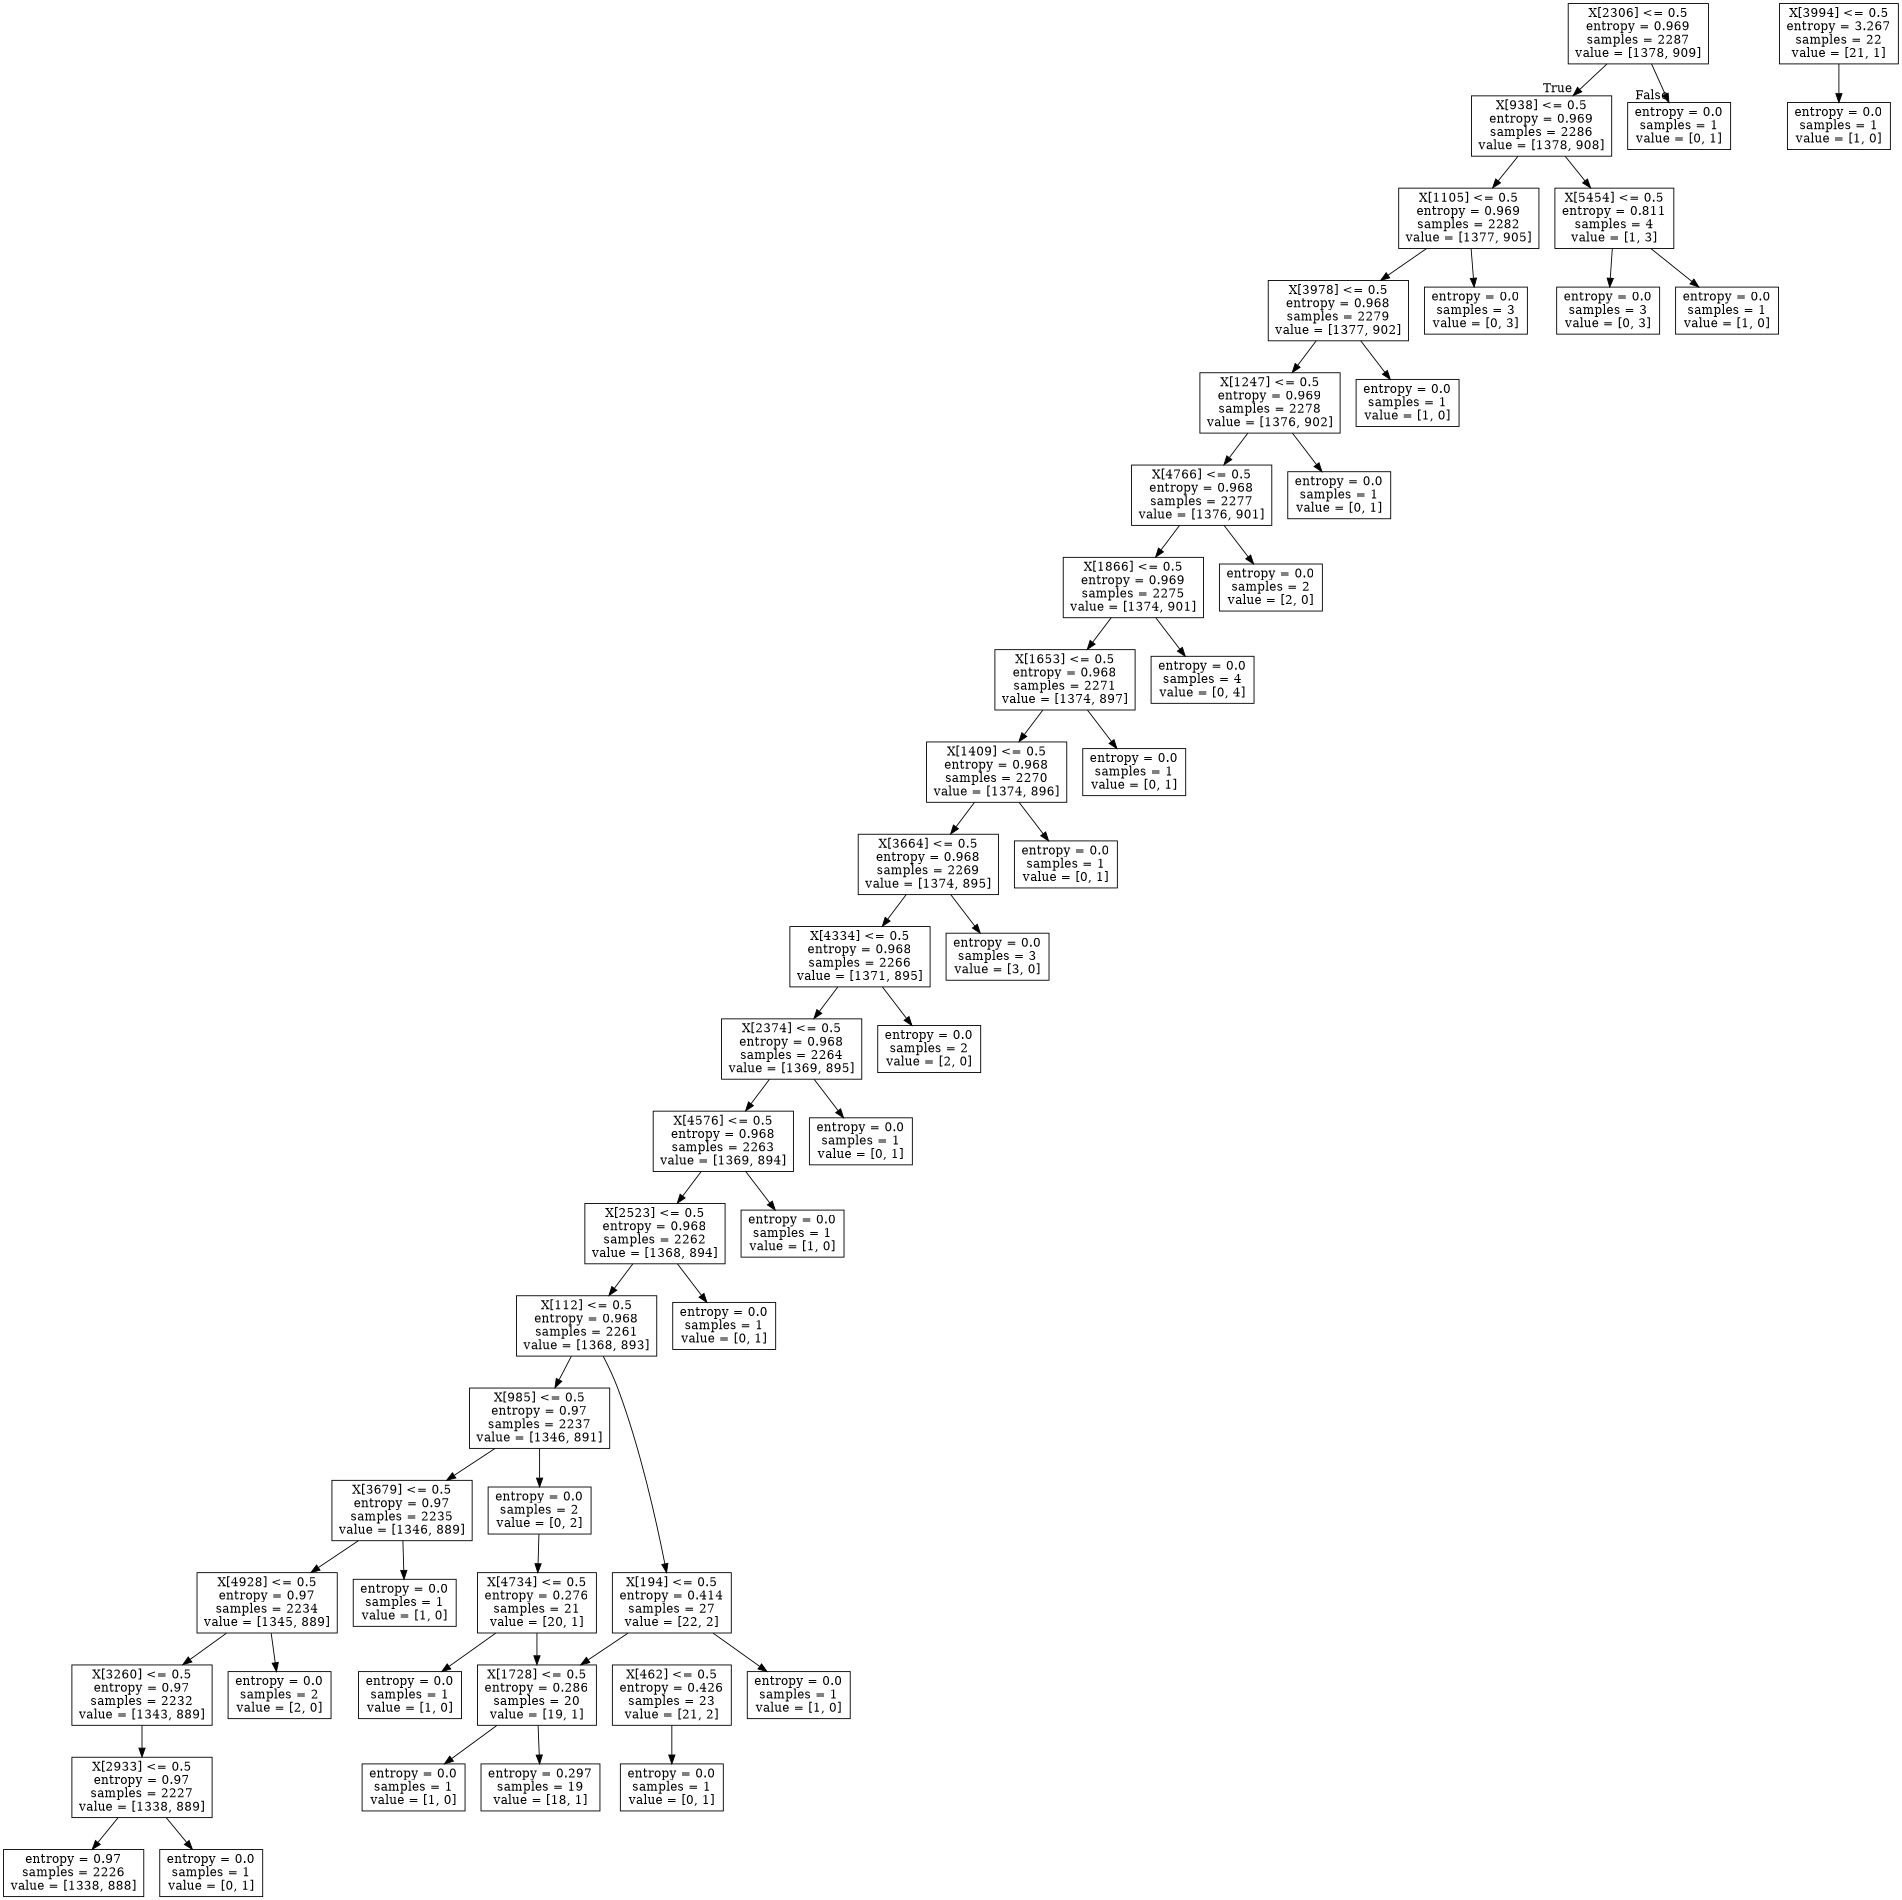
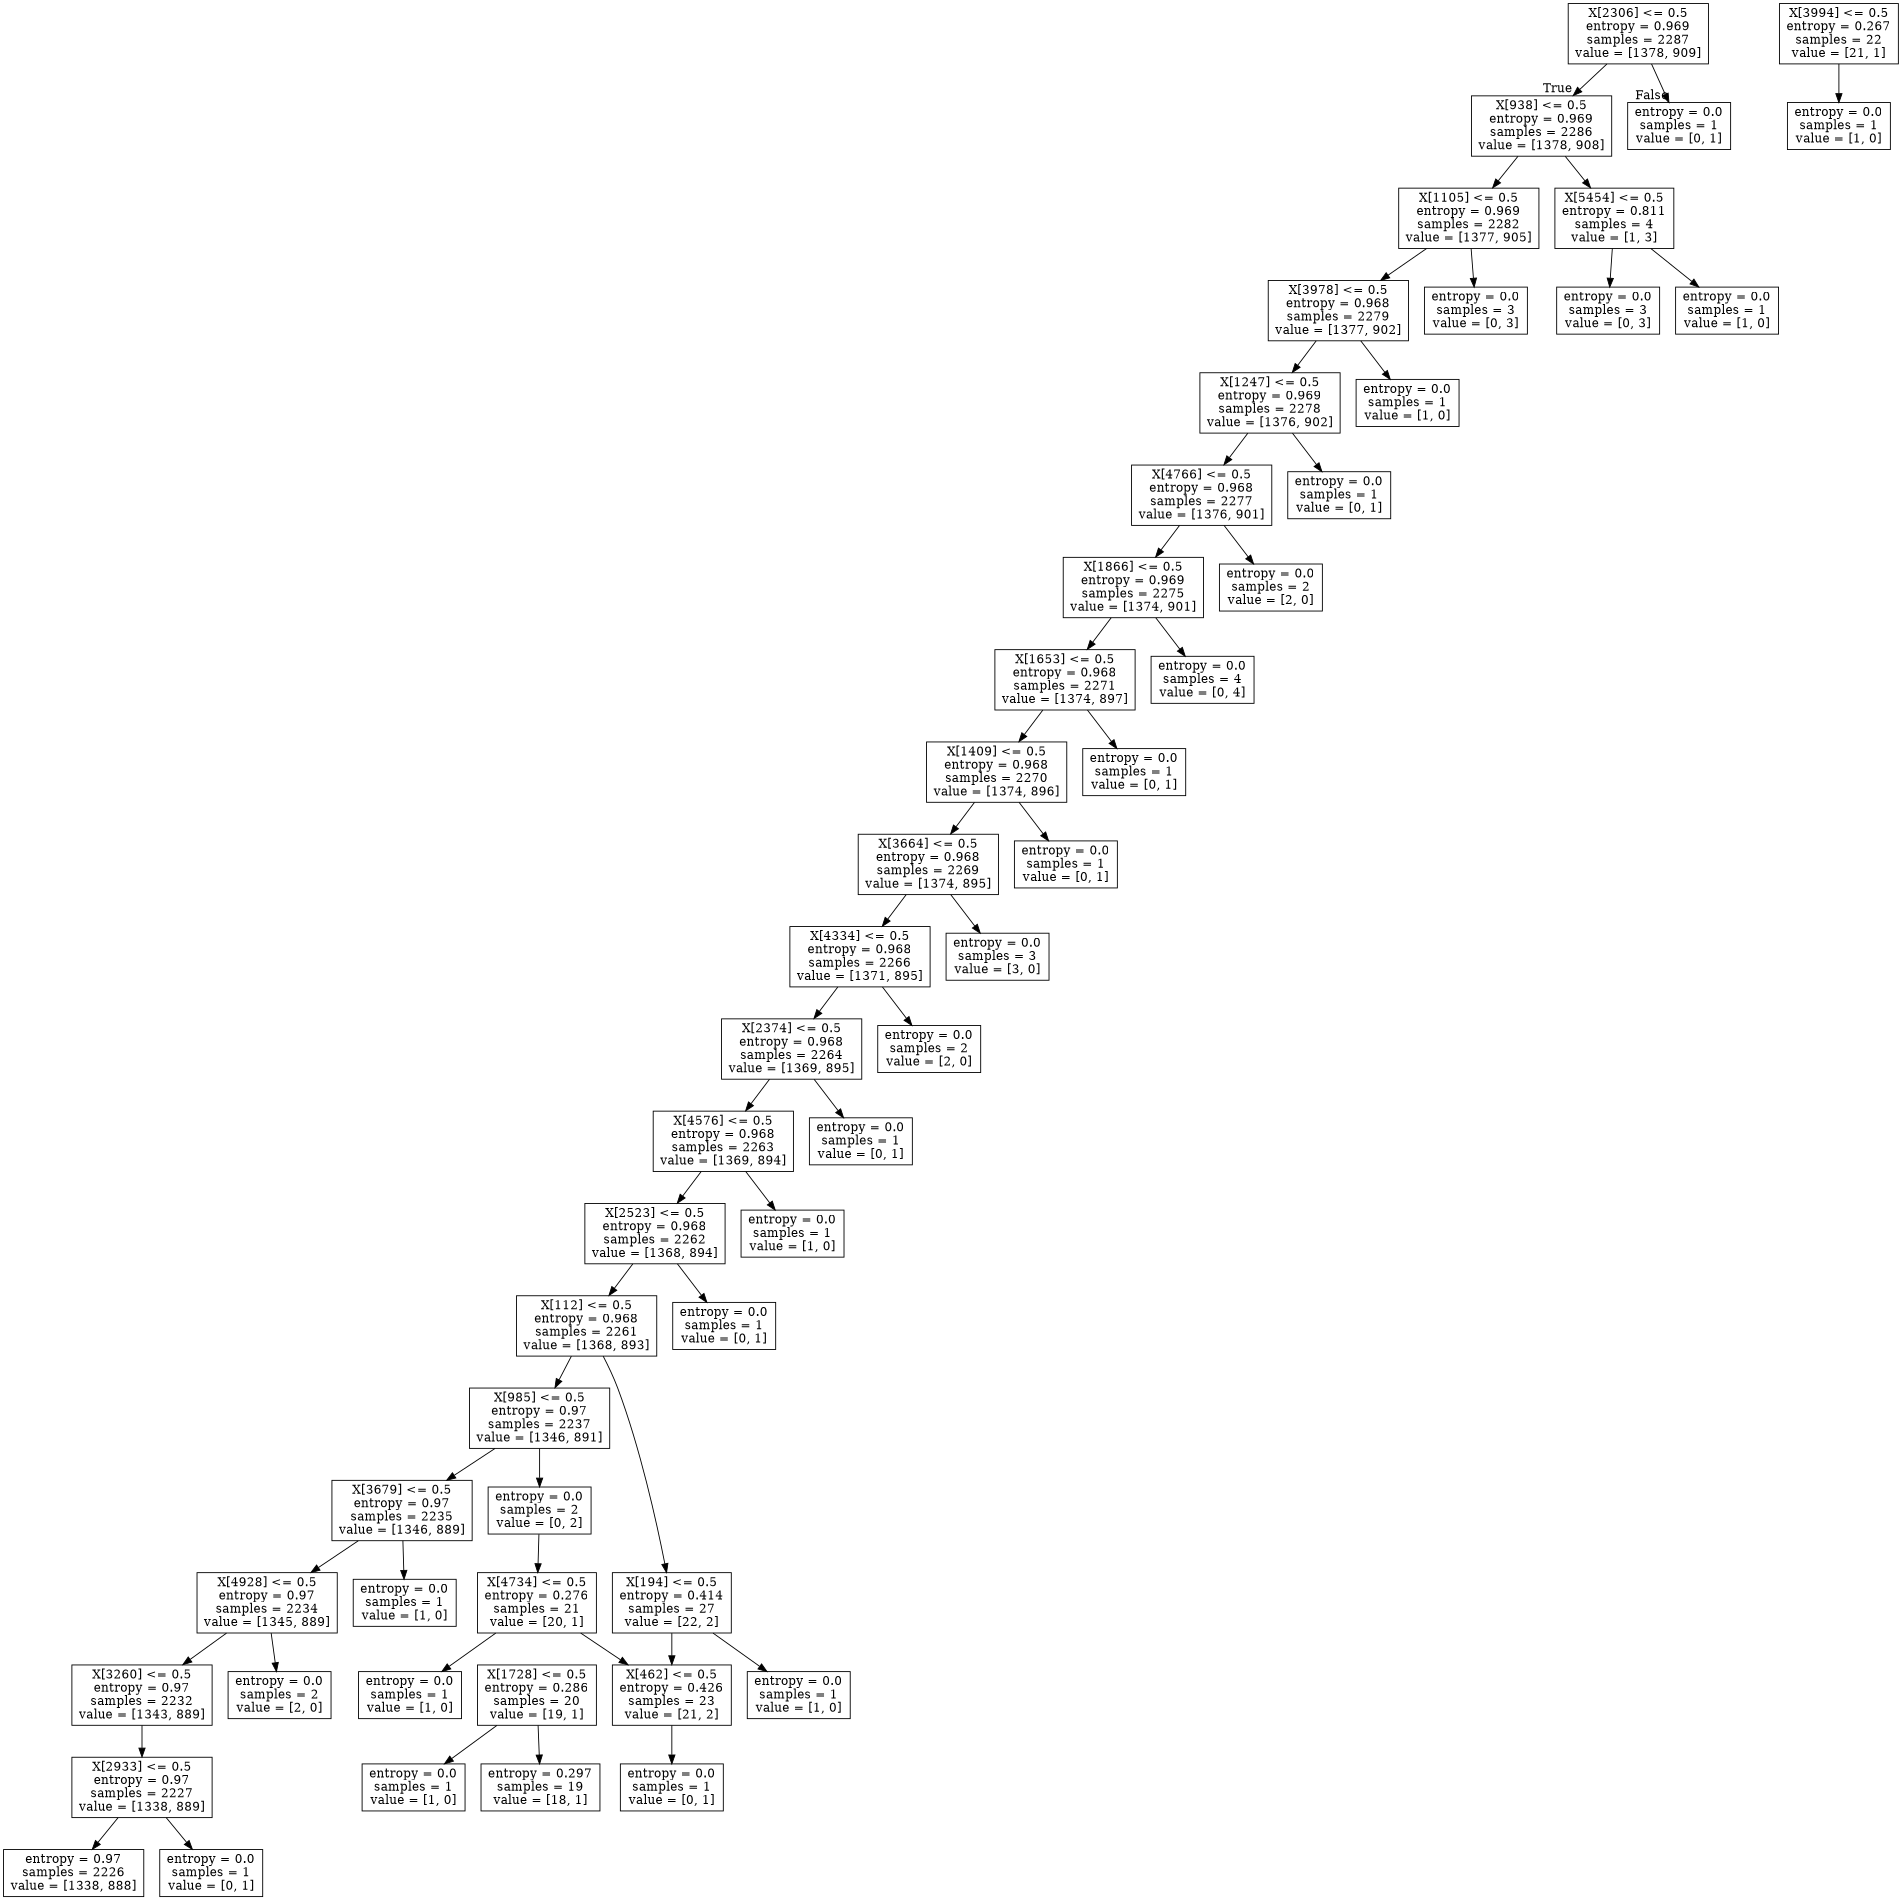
  digraph {
    node [shape=box]
    n1 [label="X[2306] <= 0.5\nentropy = 0.969\nsamples = 2287\nvalue = [1378, 909]"]
    n2 [label="X[938] <= 0.5\nentropy = 0.969\nsamples = 2286\nvalue = [1378, 908]"]
    n3 [label="entropy = 0.0\nsamples = 1\nvalue = [0, 1]"]
    n4 [label="X[1105] <= 0.5\nentropy = 0.969\nsamples = 2282\nvalue = [1377, 905]"]
    n5 [label="X[5454] <= 0.5\nentropy = 0.811\nsamples = 4\nvalue = [1, 3]"]
    n6 [label="X[3978] <= 0.5\nentropy = 0.968\nsamples = 2279\nvalue = [1377, 902]"]
    n7 [label="entropy = 0.0\nsamples = 3\nvalue = [0, 3]"]
    n8 [label="entropy = 0.0\nsamples = 3\nvalue = [0, 3]"]
    n9 [label="entropy = 0.0\nsamples = 1\nvalue = [1, 0]"]
    n10 [label="X[1247] <= 0.5\nentropy = 0.969\nsamples = 2278\nvalue = [1376, 902]"]
    n11 [label="entropy = 0.0\nsamples = 1\nvalue = [1, 0]"]
    n12 [label="X[4766] <= 0.5\nentropy = 0.968\nsamples = 2277\nvalue = [1376, 901]"]
    n13 [label="entropy = 0.0\nsamples = 1\nvalue = [0, 1]"]
    n14 [label="X[1866] <= 0.5\nentropy = 0.969\nsamples = 2275\nvalue = [1374, 901]"]
    n15 [label="entropy = 0.0\nsamples = 2\nvalue = [2, 0]"]
    n16 [label="X[1653] <= 0.5\nentropy = 0.968\nsamples = 2271\nvalue = [1374, 897]"]
    n17 [label="entropy = 0.0\nsamples = 4\nvalue = [0, 4]"]
    n18 [label="X[1409] <= 0.5\nentropy = 0.968\nsamples = 2270\nvalue = [1374, 896]"]
    n19 [label="entropy = 0.0\nsamples = 1\nvalue = [0, 1]"]
    n20 [label="X[3664] <= 0.5\nentropy = 0.968\nsamples = 2269\nvalue = [1374, 895]"]
    n21 [label="entropy = 0.0\nsamples = 1\nvalue = [0, 1]"]
    n22 [label="X[4334] <= 0.5\nentropy = 0.968\nsamples = 2266\nvalue = [1371, 895]"]
    n23 [label="entropy = 0.0\nsamples = 3\nvalue = [3, 0]"]
    n24 [label="X[2374] <= 0.5\nentropy = 0.968\nsamples = 2264\nvalue = [1369, 895]"]
    n25 [label="entropy = 0.0\nsamples = 2\nvalue = [2, 0]"]
    n26 [label="X[4576] <= 0.5\nentropy = 0.968\nsamples = 2263\nvalue = [1369, 894]"]
    n27 [label="entropy = 0.0\nsamples = 1\nvalue = [0, 1]"]
    n28 [label="X[2523] <= 0.5\nentropy = 0.968\nsamples = 2262\nvalue = [1368, 894]"]
    n29 [label="entropy = 0.0\nsamples = 1\nvalue = [1, 0]"]
    n30 [label="X[112] <= 0.5\nentropy = 0.968\nsamples = 2261\nvalue = [1368, 893]"]
    n31 [label="entropy = 0.0\nsamples = 1\nvalue = [0, 1]"]
    n32 [label="X[985] <= 0.5\nentropy = 0.97\nsamples = 2237\nvalue = [1346, 891]"]
    n33 [label="X[194] <= 0.5\nentropy = 0.414\nsamples = 27\nvalue = [22, 2]"]
    n34 [label="X[3679] <= 0.5\nentropy = 0.97\nsamples = 2235\nvalue = [1346, 889]"]
    n35 [label="entropy = 0.0\nsamples = 2\nvalue = [0, 2]"]
    n36 [label="X[462] <= 0.5\nentropy = 0.426\nsamples = 23\nvalue = [21, 2]"]
    n37 [label="entropy = 0.0\nsamples = 1\nvalue = [1, 0]"]
    n38 [label="X[4928] <= 0.5\nentropy = 0.97\nsamples = 2234\nvalue = [1345, 889]"]
    n39 [label="entropy = 0.0\nsamples = 1\nvalue = [1, 0]"]
    n40 [label="X[4734] <= 0.5\nentropy = 0.276\nsamples = 21\nvalue = [20, 1]"]
    n41 [label="X[3260] <= 0.5\nentropy = 0.97\nsamples = 2232\nvalue = [1343, 889]"]
    n42 [label="entropy = 0.0\nsamples = 2\nvalue = [2, 0]"]
    n43 [label="X[2933] <= 0.5\nentropy = 0.97\nsamples = 2227\nvalue = [1338, 889]"]
    n44 [label="entropy = 0.97\nsamples = 2226\nvalue = [1338, 888]"]
    n45 [label="entropy = 0.0\nsamples = 1\nvalue = [0, 1]"]
    n46 [label="entropy = 0.0\nsamples = 1\nvalue = [0, 1]"]
-   n47 [label="X[3994] <= 0.5\nentropy = 3.267\nsamples = 22\nvalue = [21, 1]"]
+   n47 [label="X[3994] <= 0.5\nentropy = 0.267\nsamples = 22\nvalue = [21, 1]"]
    n48 [label="entropy = 0.0\nsamples = 1\nvalue = [1, 0]"]
    n49 [label="X[1728] <= 0.5\nentropy = 0.286\nsamples = 20\nvalue = [19, 1]"]
    n50 [label="entropy = 0.0\nsamples = 1\nvalue = [1, 0]"]
    n51 [label="entropy = 0.297\nsamples = 19\nvalue = [18, 1]"]
    n52 [label="entropy = 0.0\nsamples = 1\nvalue = [1, 0]"]
    n1 -> n2 [headlabel=True labelangle=45 labeldistance=2.5]
    n1 -> n3 [headlabel=False labelangle=-45 labeldistance=2.5]
    n2 -> n4
    n2 -> n5
    n4 -> n6
    n4 -> n7
    n5 -> n8
    n5 -> n9
    n6 -> n10
    n6 -> n11
    n10 -> n12
    n10 -> n13
    n12 -> n14
    n12 -> n15
    n14 -> n16
    n14 -> n17
    n16 -> n18
    n16 -> n19
    n18 -> n20
    n18 -> n21
    n20 -> n22
    n20 -> n23
    n22 -> n24
    n22 -> n25
    n24 -> n26
    n24 -> n27
    n26 -> n28
    n26 -> n29
    n28 -> n30
    n28 -> n31
    n30 -> n32
    n30 -> n33
    n32 -> n34
    n32 -> n35
-   n33 -> n49
+   n33 -> n36
    n33 -> n37
    n34 -> n38
    n34 -> n39
    n35 -> n40
    n36 -> n46
    n38 -> n41
    n38 -> n42
-   n40 -> n49
+   n40 -> n36
    n40 -> n50
    n41 -> n43
    n43 -> n44
    n43 -> n45
    n47 -> n48
    n49 -> n51
    n49 -> n52
  }
